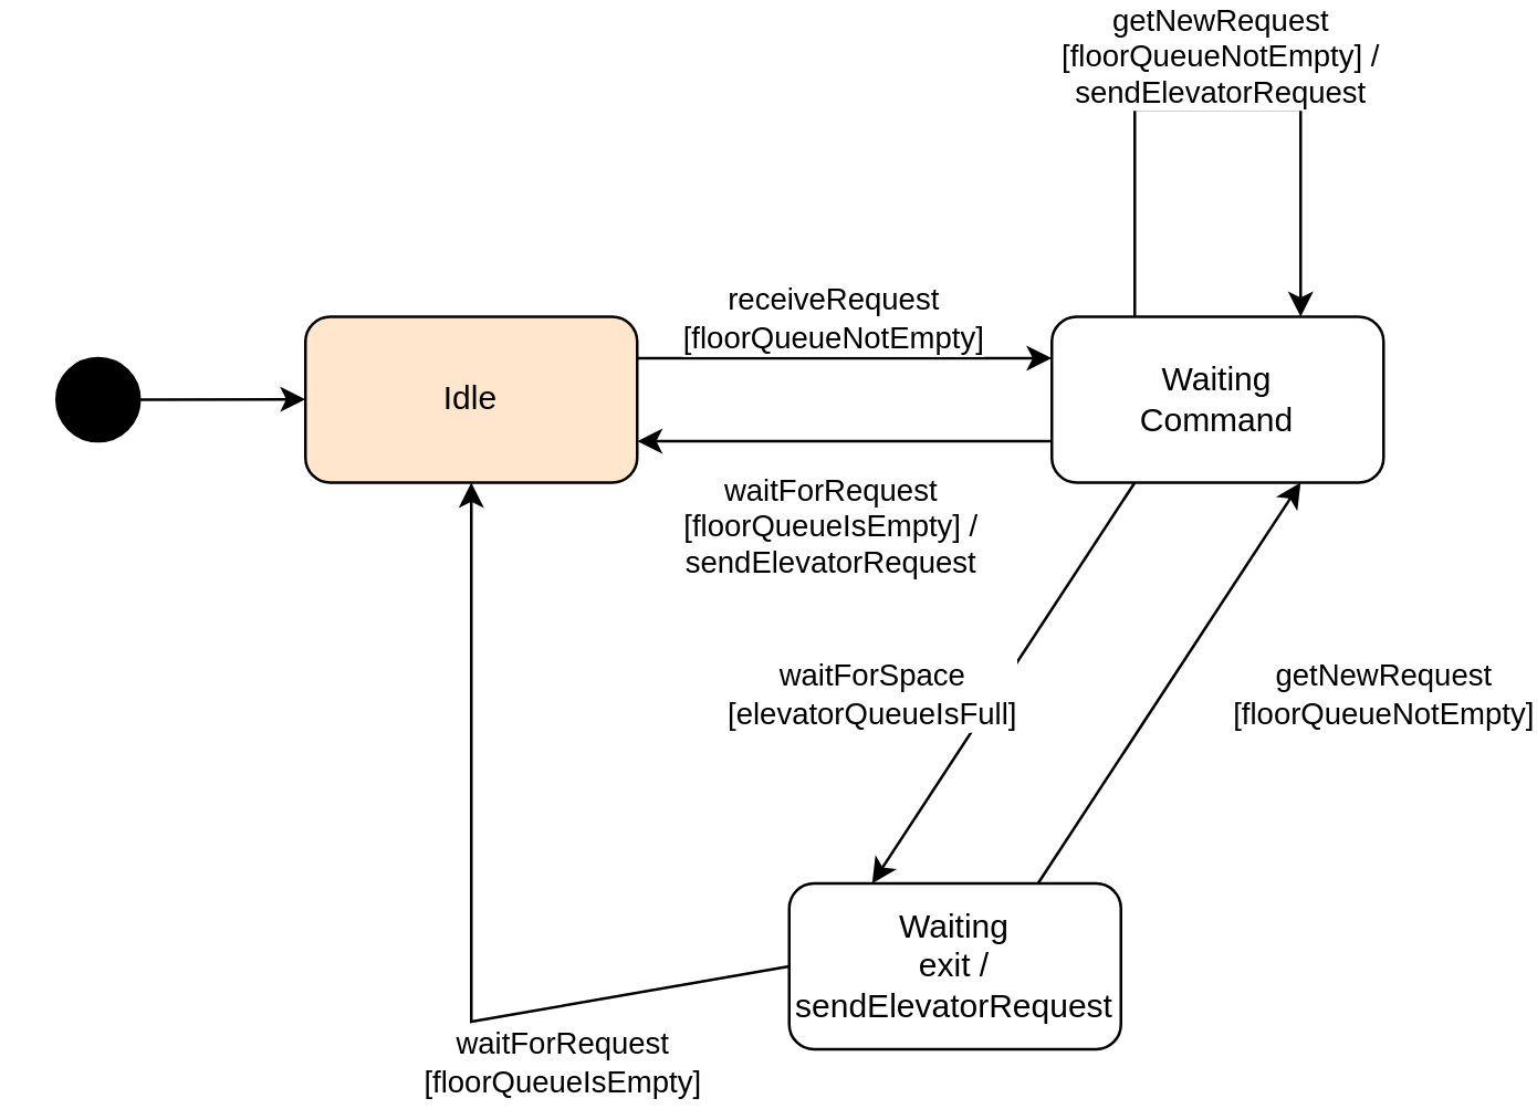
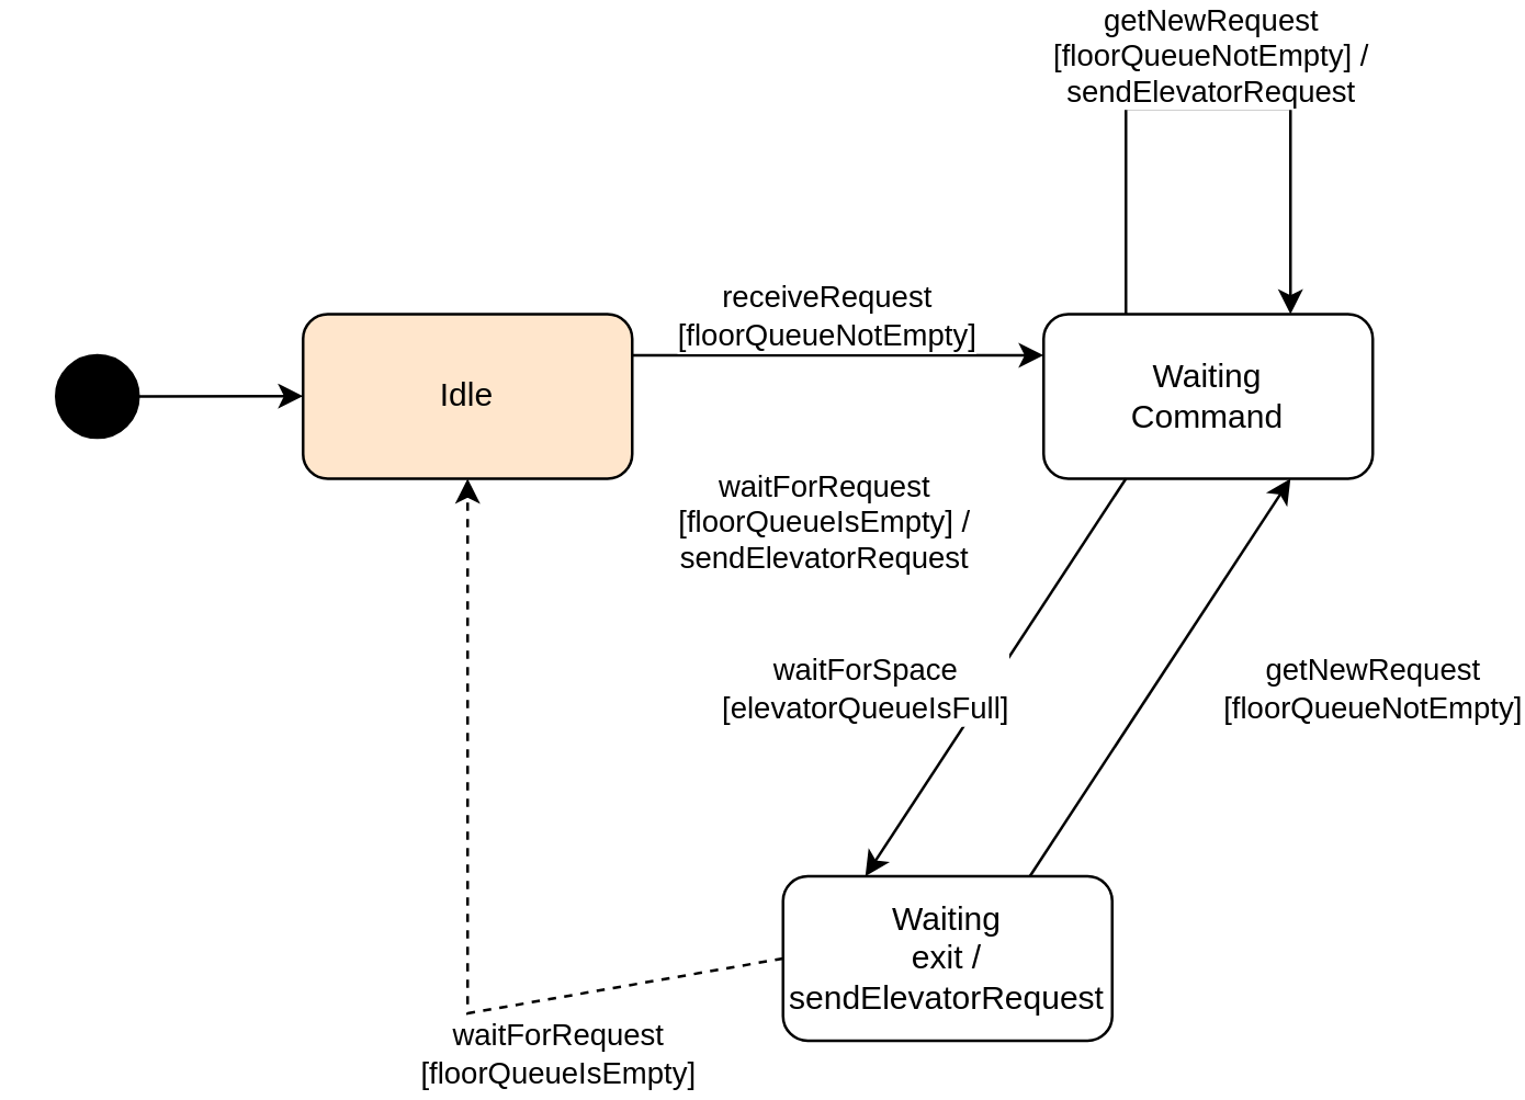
  <mxCell id="0" />
  <mxCell id="1" parent="0" />
  <mxCell id="2" value="" style="ellipse;fillColor=#000000;" vertex="1" parent="1"><mxGeometry x="20" y="110" width="30" height="30" as="geometry" /></mxCell>
  <mxCell id="3" value="" style="endArrow=classic;html=1;rounded=0;" edge="1" parent="1"><mxGeometry width="50" height="50" relative="1" as="geometry"><mxPoint x="50" y="125" as="sourcePoint" /><mxPoint x="110" y="124.86" as="targetPoint" /></mxGeometry></mxCell>
  <mxCell id="4" value="Idle" style="rounded=1;whiteSpace=wrap;html=1;fillColor=#ffe6cc;" vertex="1" parent="1"><mxGeometry x="110" y="95" width="120" height="60" as="geometry" /></mxCell>
  <mxCell id="5" value="Waiting&lt;br&gt;Command" style="rounded=1;whiteSpace=wrap;html=1;" vertex="1" parent="1"><mxGeometry x="380" y="95" width="120" height="60" as="geometry" /></mxCell>
  <mxCell id="6" value="" style="endArrow=classic;html=1;rounded=0;exitX=1;exitY=0.5;exitDx=0;exitDy=0;" edge="1" parent="1"><mxGeometry width="50" height="50" relative="1" as="geometry"><mxPoint x="230" y="110" as="sourcePoint" /><mxPoint x="380" y="110" as="targetPoint" /></mxGeometry></mxCell>
  <mxCell id="7" value="receiveRequest&lt;br&gt;[floorQueueNotEmpty]" style="edgeLabel;html=1;align=center;verticalAlign=middle;resizable=0;points=[];" vertex="1" connectable="0" parent="6"><mxGeometry x="0.053" y="1" relative="1" as="geometry"><mxPoint x="-9" y="-14" as="offset" /></mxGeometry></mxCell>
- <mxCell id="8" value="" style="endArrow=classic;html=1;rounded=0;exitX=0;exitY=0.75;exitDx=0;exitDy=0;entryX=1;entryY=0.75;entryDx=0;entryDy=0;" edge="1" parent="1" source="5" target="4"><mxGeometry width="50" height="50" relative="1" as="geometry"><mxPoint x="220" y="180" as="sourcePoint" /><mxPoint x="370" y="180" as="targetPoint" /></mxGeometry></mxCell>
  <mxCell id="9" value="waitForRequest&lt;br&gt;[floorQueueIsEmpty] /&lt;br&gt;sendElevatorRequest" style="edgeLabel;html=1;align=center;verticalAlign=middle;resizable=0;points=[];" vertex="1" connectable="0" parent="1"><mxGeometry x="299.997" y="170" as="geometry" /></mxCell>
  <mxCell id="10" value="Waiting&lt;br&gt;exit / sendElevatorRequest" style="rounded=1;whiteSpace=wrap;html=1;" vertex="1" parent="1"><mxGeometry x="285" y="300" width="120" height="60" as="geometry" /></mxCell>
  <mxCell id="11" value="" style="endArrow=classic;html=1;rounded=0;exitX=0.25;exitY=1;exitDx=0;exitDy=0;entryX=0.25;entryY=0;entryDx=0;entryDy=0;" edge="1" parent="1" source="5" target="10"><mxGeometry width="50" height="50" relative="1" as="geometry"><mxPoint x="280" y="180" as="sourcePoint" /><mxPoint x="430" y="180" as="targetPoint" /></mxGeometry></mxCell>
  <mxCell id="12" value="waitForSpace&lt;br&gt;[elevatorQueueIsFull]" style="edgeLabel;html=1;align=center;verticalAlign=middle;resizable=0;points=[];" vertex="1" connectable="0" parent="11"><mxGeometry x="-0.234" y="-2" relative="1" as="geometry"><mxPoint x="-58" y="22" as="offset" /></mxGeometry></mxCell>
  <mxCell id="13" value="" style="endArrow=classic;html=1;rounded=0;exitX=0.25;exitY=0;exitDx=0;exitDy=0;entryX=0.75;entryY=0;entryDx=0;entryDy=0;" edge="1" parent="1" source="5" target="5"><mxGeometry width="50" height="50" relative="1" as="geometry"><mxPoint x="390" y="40" as="sourcePoint" /><mxPoint x="540" y="40" as="targetPoint" /><Array as="points"><mxPoint x="410" y="20" /><mxPoint x="470" y="20" /></Array></mxGeometry></mxCell>
  <mxCell id="14" value="getNewRequest&lt;br&gt;[floorQueueNotEmpty] /&lt;br&gt;sendElevatorRequest" style="edgeLabel;html=1;align=center;verticalAlign=middle;resizable=0;points=[];" vertex="1" connectable="0" parent="13"><mxGeometry x="-0.155" y="2" relative="1" as="geometry"><mxPoint x="16" y="-18" as="offset" /></mxGeometry></mxCell>
- <mxCell id="15" value="" style="endArrow=classic;html=1;rounded=0;exitX=0;exitY=0.5;exitDx=0;exitDy=0;entryX=0.5;entryY=1;entryDx=0;entryDy=0;" edge="1" parent="1" source="10" target="4"><mxGeometry width="50" height="50" relative="1" as="geometry"><mxPoint x="280" y="310" as="sourcePoint" /><mxPoint x="180" y="310" as="targetPoint" /><Array as="points"><mxPoint x="170" y="350" /></Array></mxGeometry></mxCell>
+ <mxCell id="15" value="" style="endArrow=classic;html=1;rounded=0;exitX=0;exitY=0.5;exitDx=0;exitDy=0;entryX=0.5;entryY=1;entryDx=0;entryDy=0;dashed=1;" edge="1" parent="1" source="10" target="4"><mxGeometry width="50" height="50" relative="1" as="geometry"><mxPoint x="280" y="310" as="sourcePoint" /><mxPoint x="180" y="310" as="targetPoint" /><Array as="points"><mxPoint x="170" y="350" /></Array></mxGeometry></mxCell>
  <mxCell id="16" value="waitForRequest&lt;br style=&quot;border-color: var(--border-color);&quot;&gt;[floorQueueIsEmpty]" style="edgeLabel;html=1;align=center;verticalAlign=middle;resizable=0;points=[];" vertex="1" connectable="0" parent="15"><mxGeometry x="-0.465" y="-2" relative="1" as="geometry"><mxPoint y="22" as="offset" /></mxGeometry></mxCell>
  <mxCell id="17" value="" style="endArrow=classic;html=1;rounded=0;exitX=0.75;exitY=0;exitDx=0;exitDy=0;entryX=0.75;entryY=1;entryDx=0;entryDy=0;" edge="1" parent="1" source="10" target="5"><mxGeometry width="50" height="50" relative="1" as="geometry"><mxPoint x="470" y="230" as="sourcePoint" /><mxPoint x="620" y="230" as="targetPoint" /></mxGeometry></mxCell>
  <mxCell id="18" value="getNewRequest&lt;br style=&quot;border-color: var(--border-color);&quot;&gt;[floorQueueNotEmpty]" style="edgeLabel;html=1;align=center;verticalAlign=middle;resizable=0;points=[];" vertex="1" connectable="0" parent="17"><mxGeometry x="0.139" y="-1" relative="1" as="geometry"><mxPoint x="69" y="14" as="offset" /></mxGeometry></mxCell>
